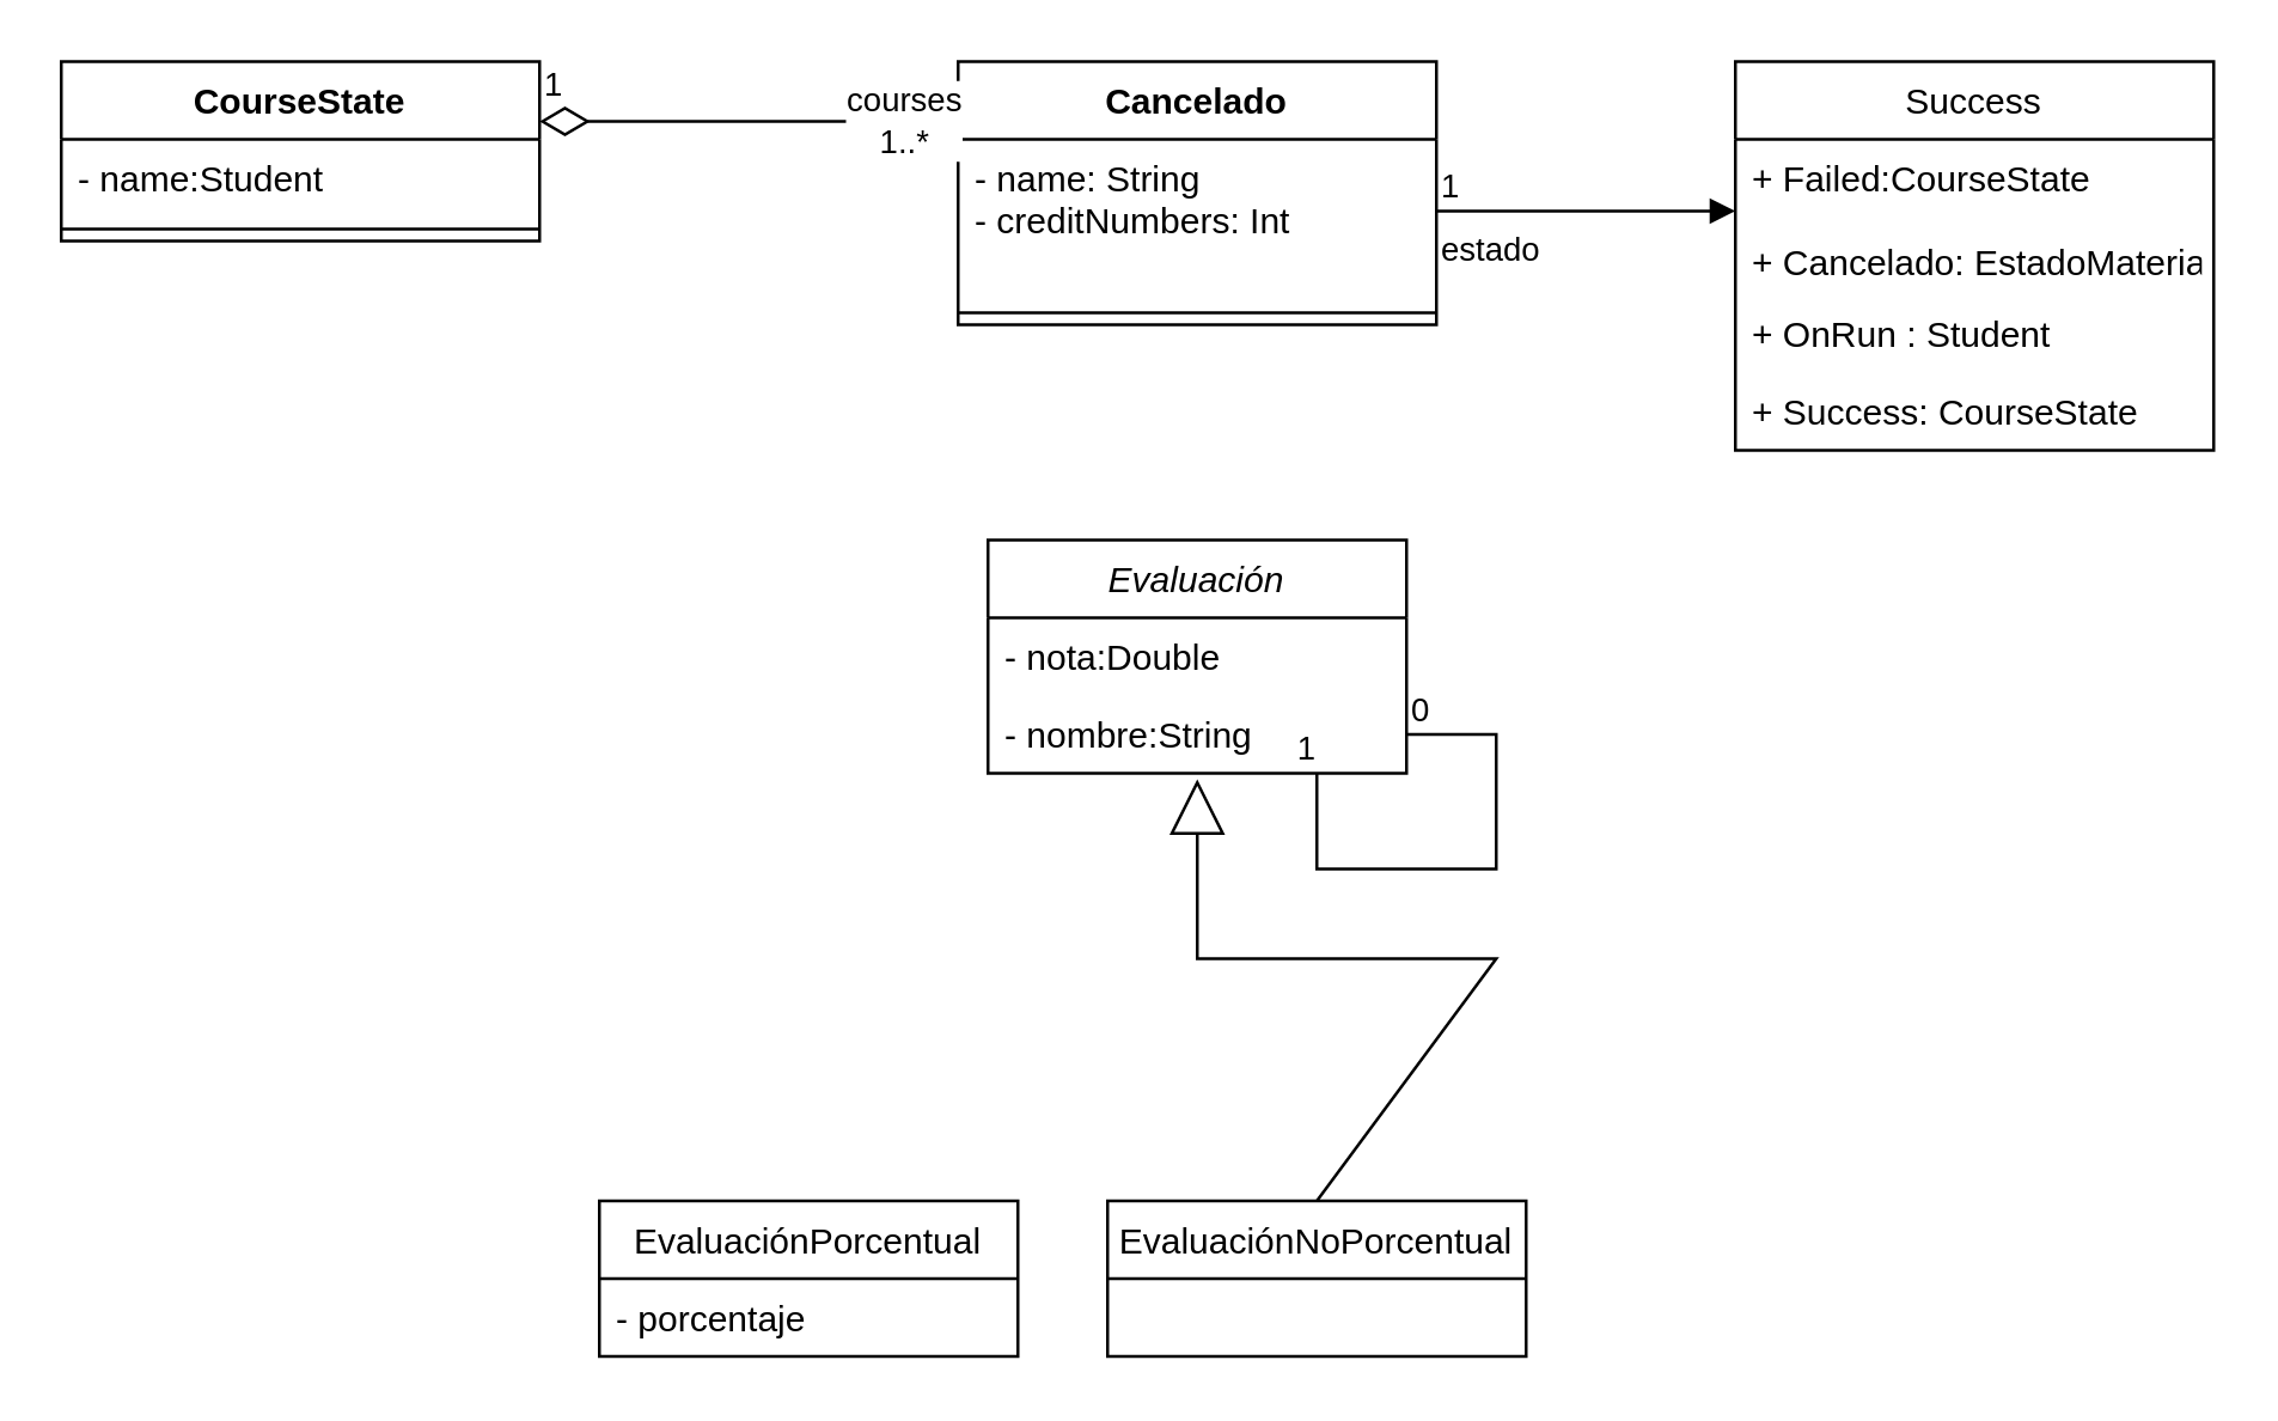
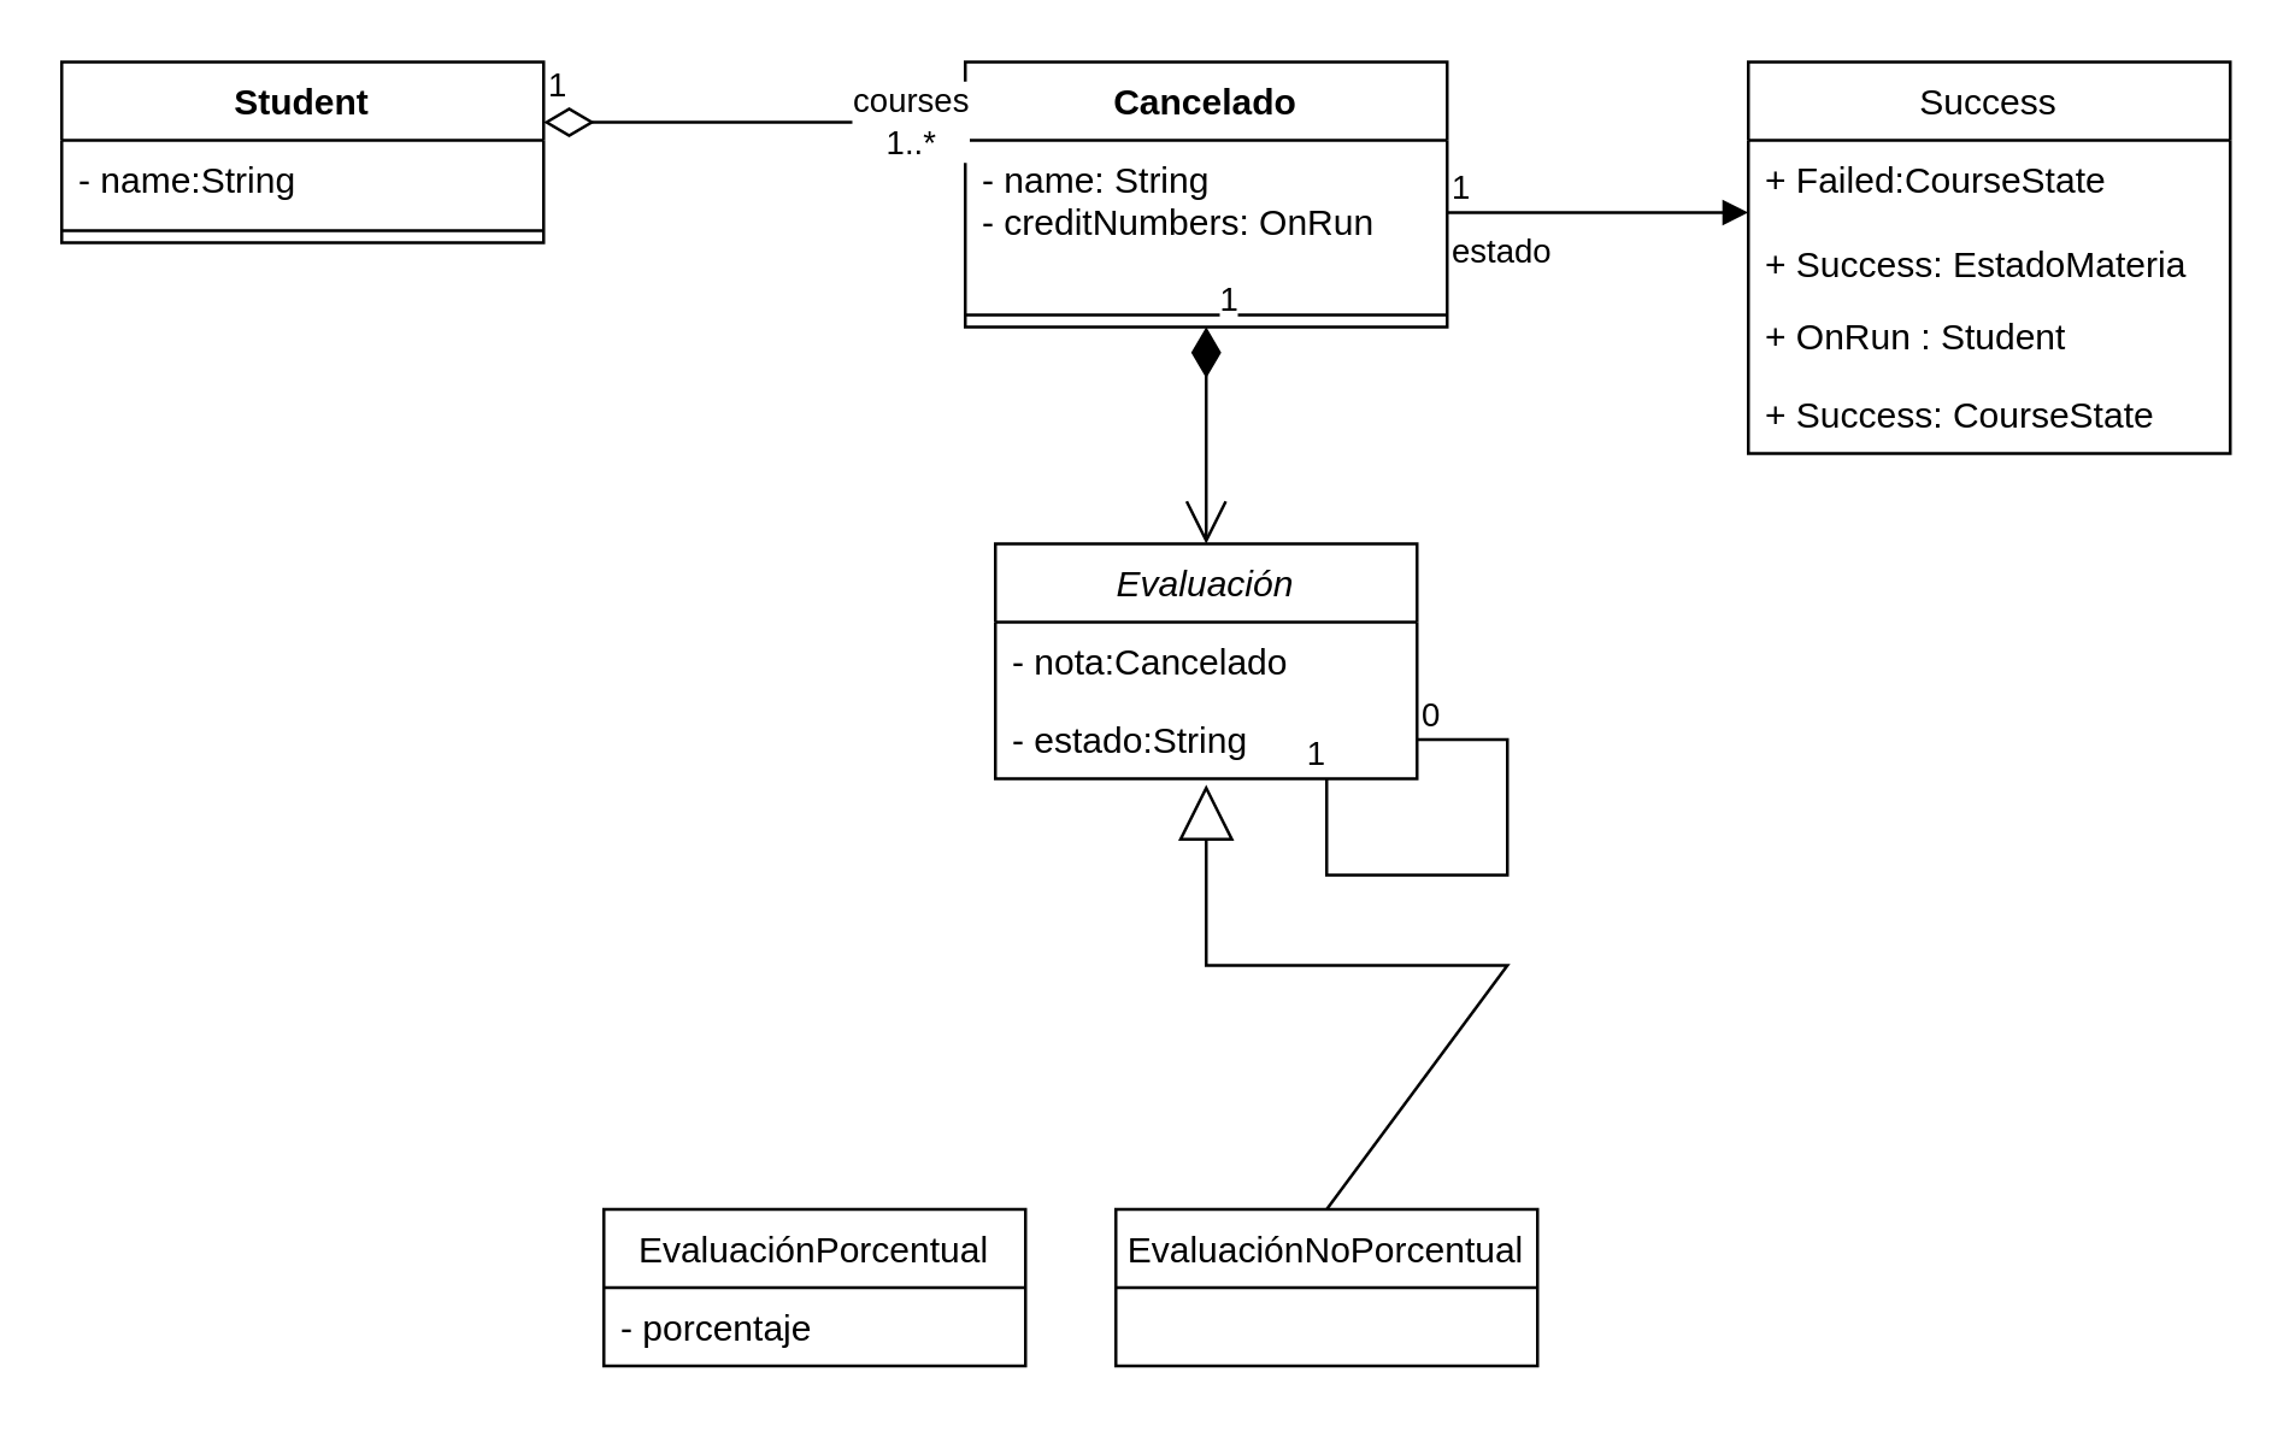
  <mxCell id="0" />
  <mxCell id="1" parent="0" />
- <mxCell id="2" value="CourseState" style="swimlane;fontStyle=1;align=center;verticalAlign=top;childLayout=stackLayout;horizontal=1;startSize=26;horizontalStack=0;resizeParent=1;resizeParentMax=0;resizeLast=0;collapsible=1;marginBottom=0;" vertex="1" parent="1"><mxGeometry x="20" y="20" width="160" height="60" as="geometry" /></mxCell>
- <mxCell id="3" value="- name:Student" style="text;strokeColor=none;fillColor=none;align=left;verticalAlign=top;spacingLeft=4;spacingRight=4;overflow=hidden;rotatable=0;points=[[0,0.5],[1,0.5]];portConstraint=eastwest;" vertex="1" parent="2"><mxGeometry y="26" width="160" height="26" as="geometry" /></mxCell>
+ <mxCell id="2" value="Student" style="swimlane;fontStyle=1;align=center;verticalAlign=top;childLayout=stackLayout;horizontal=1;startSize=26;horizontalStack=0;resizeParent=1;resizeParentMax=0;resizeLast=0;collapsible=1;marginBottom=0;" vertex="1" parent="1"><mxGeometry x="20" y="20" width="160" height="60" as="geometry" /></mxCell>
+ <mxCell id="3" value="- name:String" style="text;strokeColor=none;fillColor=none;align=left;verticalAlign=top;spacingLeft=4;spacingRight=4;overflow=hidden;rotatable=0;points=[[0,0.5],[1,0.5]];portConstraint=eastwest;" vertex="1" parent="2"><mxGeometry y="26" width="160" height="26" as="geometry" /></mxCell>
  <mxCell id="4" value="" style="line;strokeWidth=1;fillColor=none;align=left;verticalAlign=middle;spacingTop=-1;spacingLeft=3;spacingRight=3;rotatable=0;labelPosition=right;points=[];portConstraint=eastwest;" vertex="1" parent="2"><mxGeometry y="52" width="160" height="8" as="geometry" /></mxCell>
  <mxCell id="5" value="Cancelado" style="swimlane;fontStyle=1;align=center;verticalAlign=top;childLayout=stackLayout;horizontal=1;startSize=26;horizontalStack=0;resizeParent=1;resizeParentMax=0;resizeLast=0;collapsible=1;marginBottom=0;" vertex="1" parent="1"><mxGeometry x="320" y="20" width="160" height="88" as="geometry" /></mxCell>
- <mxCell id="6" value="- name: String&#10;- creditNumbers: Int" style="text;strokeColor=none;fillColor=none;align=left;verticalAlign=top;spacingLeft=4;spacingRight=4;overflow=hidden;rotatable=0;points=[[0,0.5],[1,0.5]];portConstraint=eastwest;" vertex="1" parent="5"><mxGeometry y="26" width="160" height="54" as="geometry" /></mxCell>
+ <mxCell id="6" value="- name: String&#10;- creditNumbers: OnRun" style="text;strokeColor=none;fillColor=none;align=left;verticalAlign=top;spacingLeft=4;spacingRight=4;overflow=hidden;rotatable=0;points=[[0,0.5],[1,0.5]];portConstraint=eastwest;" vertex="1" parent="5"><mxGeometry y="26" width="160" height="54" as="geometry" /></mxCell>
  <mxCell id="7" value="" style="line;strokeWidth=1;fillColor=none;align=left;verticalAlign=middle;spacingTop=-1;spacingLeft=3;spacingRight=3;rotatable=0;labelPosition=right;points=[];portConstraint=eastwest;" vertex="1" parent="5"><mxGeometry y="80" width="160" height="8" as="geometry" /></mxCell>
  <mxCell id="8" value="1" style="endArrow=open;html=1;endSize=12;startArrow=diamondThin;startSize=14;startFill=0;edgeStyle=orthogonalEdgeStyle;align=left;verticalAlign=bottom;rounded=0;" edge="1" parent="1"><mxGeometry x="-1" y="3" relative="1" as="geometry"><mxPoint x="180" y="40" as="sourcePoint" /><mxPoint x="320" y="40" as="targetPoint" /></mxGeometry></mxCell>
  <mxCell id="9" value="courses&lt;br&gt;1..*" style="edgeLabel;html=1;align=center;verticalAlign=middle;resizable=0;points=[];" vertex="1" connectable="0" parent="8"><mxGeometry x="0.729" y="1" relative="1" as="geometry"><mxPoint as="offset" /></mxGeometry></mxCell>
  <mxCell id="10" value="Evaluación" style="swimlane;fontStyle=2;childLayout=stackLayout;horizontal=1;startSize=26;fillColor=none;horizontalStack=0;resizeParent=1;resizeParentMax=0;resizeLast=0;collapsible=1;marginBottom=0;" vertex="1" parent="1"><mxGeometry x="330" y="180" width="140" height="78" as="geometry" /></mxCell>
- <mxCell id="11" value="- nota:Double" style="text;strokeColor=none;fillColor=none;align=left;verticalAlign=top;spacingLeft=4;spacingRight=4;overflow=hidden;rotatable=0;points=[[0,0.5],[1,0.5]];portConstraint=eastwest;" vertex="1" parent="10"><mxGeometry y="26" width="140" height="26" as="geometry" /></mxCell>
- <mxCell id="12" value="- nombre:String" style="text;strokeColor=none;fillColor=none;align=left;verticalAlign=top;spacingLeft=4;spacingRight=4;overflow=hidden;rotatable=0;points=[[0,0.5],[1,0.5]];portConstraint=eastwest;" vertex="1" parent="10"><mxGeometry y="52" width="140" height="26" as="geometry" /></mxCell>
+ <mxCell id="11" value="- nota:Cancelado" style="text;strokeColor=none;fillColor=none;align=left;verticalAlign=top;spacingLeft=4;spacingRight=4;overflow=hidden;rotatable=0;points=[[0,0.5],[1,0.5]];portConstraint=eastwest;" vertex="1" parent="10"><mxGeometry y="26" width="140" height="26" as="geometry" /></mxCell>
+ <mxCell id="12" value="- estado:String" style="text;strokeColor=none;fillColor=none;align=left;verticalAlign=top;spacingLeft=4;spacingRight=4;overflow=hidden;rotatable=0;points=[[0,0.5],[1,0.5]];portConstraint=eastwest;" vertex="1" parent="10"><mxGeometry y="52" width="140" height="26" as="geometry" /></mxCell>
  <mxCell id="13" value="" style="endArrow=none;html=1;edgeStyle=orthogonalEdgeStyle;rounded=0;exitX=1;exitY=0.5;exitDx=0;exitDy=0;" edge="1" parent="10" source="12" target="12"><mxGeometry relative="1" as="geometry"><mxPoint x="160" y="170" as="sourcePoint" /><mxPoint x="110" y="120" as="targetPoint" /><Array as="points"><mxPoint x="170" y="65" /><mxPoint x="170" y="110" /><mxPoint x="110" y="110" /></Array></mxGeometry></mxCell>
  <mxCell id="14" value="0" style="edgeLabel;resizable=0;html=1;align=left;verticalAlign=bottom;" connectable="0" vertex="1" parent="13"><mxGeometry x="-1" relative="1" as="geometry" /></mxCell>
  <mxCell id="15" value="1" style="edgeLabel;resizable=0;html=1;align=right;verticalAlign=bottom;" connectable="0" vertex="1" parent="13"><mxGeometry x="1" relative="1" as="geometry" /></mxCell>
  <mxCell id="16" value="EvaluaciónPorcentual" style="swimlane;fontStyle=0;childLayout=stackLayout;horizontal=1;startSize=26;fillColor=none;horizontalStack=0;resizeParent=1;resizeParentMax=0;resizeLast=0;collapsible=1;marginBottom=0;" vertex="1" parent="1"><mxGeometry x="200" y="401" width="140" height="52" as="geometry" /></mxCell>
  <mxCell id="17" value="- porcentaje" style="text;strokeColor=none;fillColor=none;align=left;verticalAlign=top;spacingLeft=4;spacingRight=4;overflow=hidden;rotatable=0;points=[[0,0.5],[1,0.5]];portConstraint=eastwest;" vertex="1" parent="16"><mxGeometry y="26" width="140" height="26" as="geometry" /></mxCell>
  <mxCell id="18" value="EvaluaciónNoPorcentual" style="swimlane;fontStyle=0;childLayout=stackLayout;horizontal=1;startSize=26;fillColor=none;horizontalStack=0;resizeParent=1;resizeParentMax=0;resizeLast=0;collapsible=1;marginBottom=0;" vertex="1" parent="1"><mxGeometry x="370" y="401" width="140" height="52" as="geometry" /></mxCell>
  <mxCell id="19" value="" style="endArrow=block;endSize=16;endFill=0;html=1;rounded=0;exitX=0.5;exitY=0;exitDx=0;exitDy=0;" edge="1" parent="1" source="18"><mxGeometry width="160" relative="1" as="geometry"><mxPoint x="490" y="350" as="sourcePoint" /><mxPoint x="400" y="260" as="targetPoint" /><Array as="points"><mxPoint x="500" y="320" /><mxPoint x="400" y="320" /></Array></mxGeometry></mxCell>
+ <mxCell id="20" value="1" style="endArrow=open;html=1;endSize=12;startArrow=diamondThin;startSize=14;startFill=1;edgeStyle=orthogonalEdgeStyle;align=left;verticalAlign=bottom;rounded=0;exitX=0.5;exitY=1;exitDx=0;exitDy=0;entryX=0.5;entryY=0;entryDx=0;entryDy=0;" edge="1" parent="1" source="5" target="10"><mxGeometry x="-1" y="3" relative="1" as="geometry"><mxPoint x="490" y="350" as="sourcePoint" /><mxPoint x="650" y="350" as="targetPoint" /></mxGeometry></mxCell>
  <mxCell id="21" value="Success" style="swimlane;fontStyle=0;childLayout=stackLayout;horizontal=1;startSize=26;fillColor=none;horizontalStack=0;resizeParent=1;resizeParentMax=0;resizeLast=0;collapsible=1;marginBottom=0;" vertex="1" parent="1"><mxGeometry x="580" y="20" width="160" height="130" as="geometry" /></mxCell>
- <mxCell id="22" value="+ Failed:CourseState&#10; &#10;+ Cancelado: EstadoMateria" style="text;strokeColor=none;fillColor=none;align=left;verticalAlign=top;spacingLeft=4;spacingRight=4;overflow=hidden;rotatable=0;points=[[0,0.5],[1,0.5]];portConstraint=eastwest;" vertex="1" parent="21"><mxGeometry y="26" width="160" height="52" as="geometry" /></mxCell>
+ <mxCell id="22" value="+ Failed:CourseState&#10; &#10;+ Success: EstadoMateria" style="text;strokeColor=none;fillColor=none;align=left;verticalAlign=top;spacingLeft=4;spacingRight=4;overflow=hidden;rotatable=0;points=[[0,0.5],[1,0.5]];portConstraint=eastwest;" vertex="1" parent="21"><mxGeometry y="26" width="160" height="52" as="geometry" /></mxCell>
  <mxCell id="23" value="+ OnRun : Student" style="text;strokeColor=none;fillColor=none;align=left;verticalAlign=top;spacingLeft=4;spacingRight=4;overflow=hidden;rotatable=0;points=[[0,0.5],[1,0.5]];portConstraint=eastwest;" vertex="1" parent="21"><mxGeometry y="78" width="160" height="26" as="geometry" /></mxCell>
  <mxCell id="24" value="+ Success: CourseState" style="text;strokeColor=none;fillColor=none;align=left;verticalAlign=top;spacingLeft=4;spacingRight=4;overflow=hidden;rotatable=0;points=[[0,0.5],[1,0.5]];portConstraint=eastwest;" vertex="1" parent="21"><mxGeometry y="104" width="160" height="26" as="geometry" /></mxCell>
  <mxCell id="25" value="estado" style="endArrow=block;endFill=1;html=1;edgeStyle=orthogonalEdgeStyle;align=left;verticalAlign=top;rounded=0;" edge="1" parent="1"><mxGeometry x="-1" relative="1" as="geometry"><mxPoint x="480" y="70" as="sourcePoint" /><mxPoint x="580" y="70" as="targetPoint" /></mxGeometry></mxCell>
  <mxCell id="26" value="1" style="edgeLabel;resizable=0;html=1;align=left;verticalAlign=bottom;" connectable="0" vertex="1" parent="25"><mxGeometry x="-1" relative="1" as="geometry" /></mxCell>
